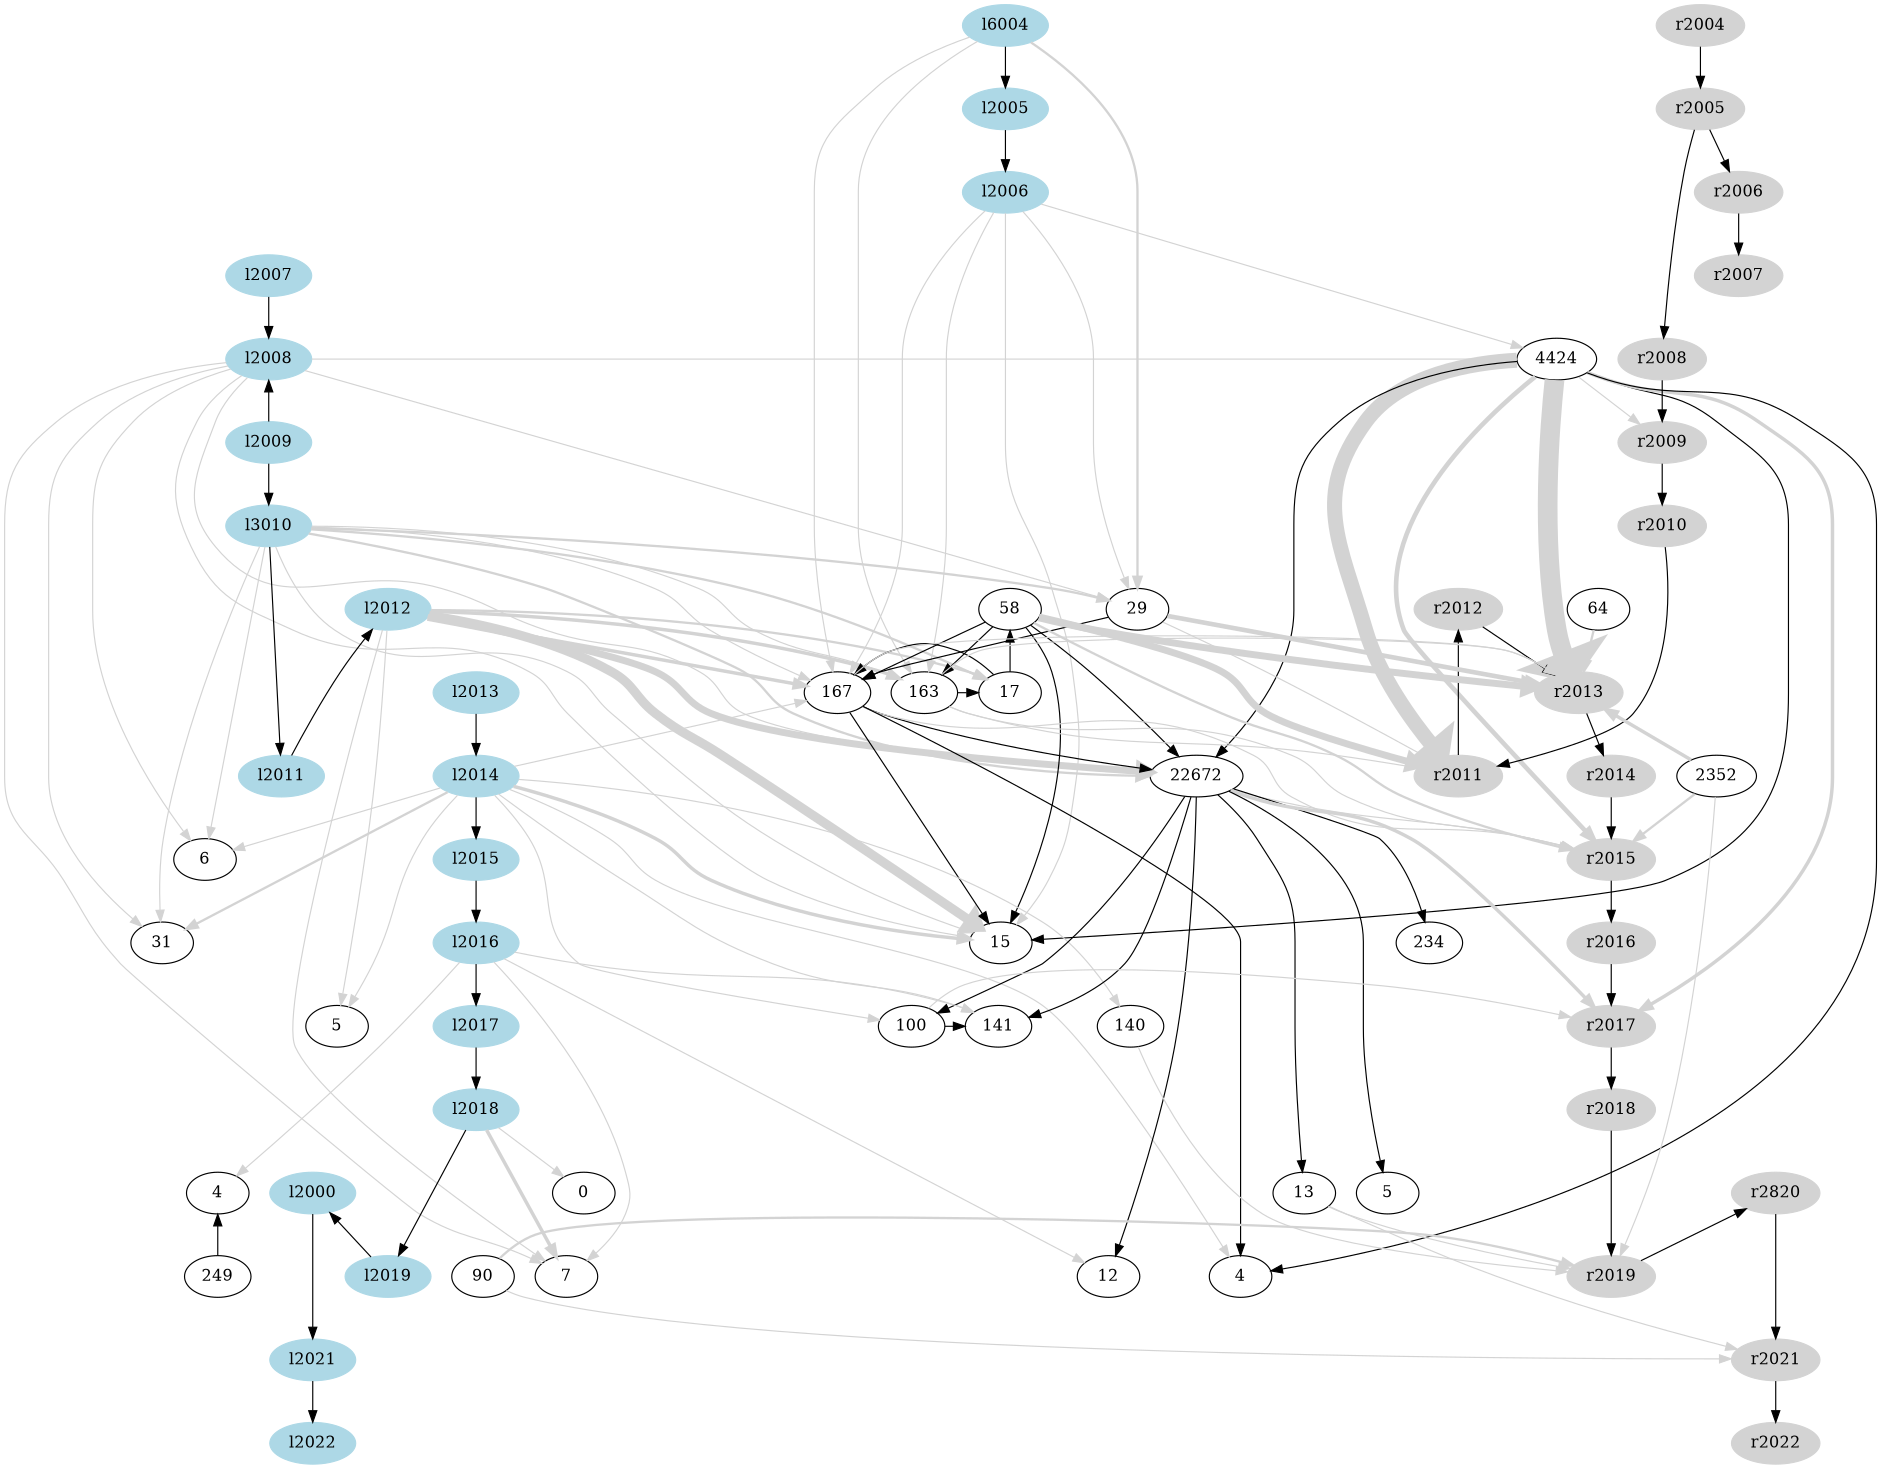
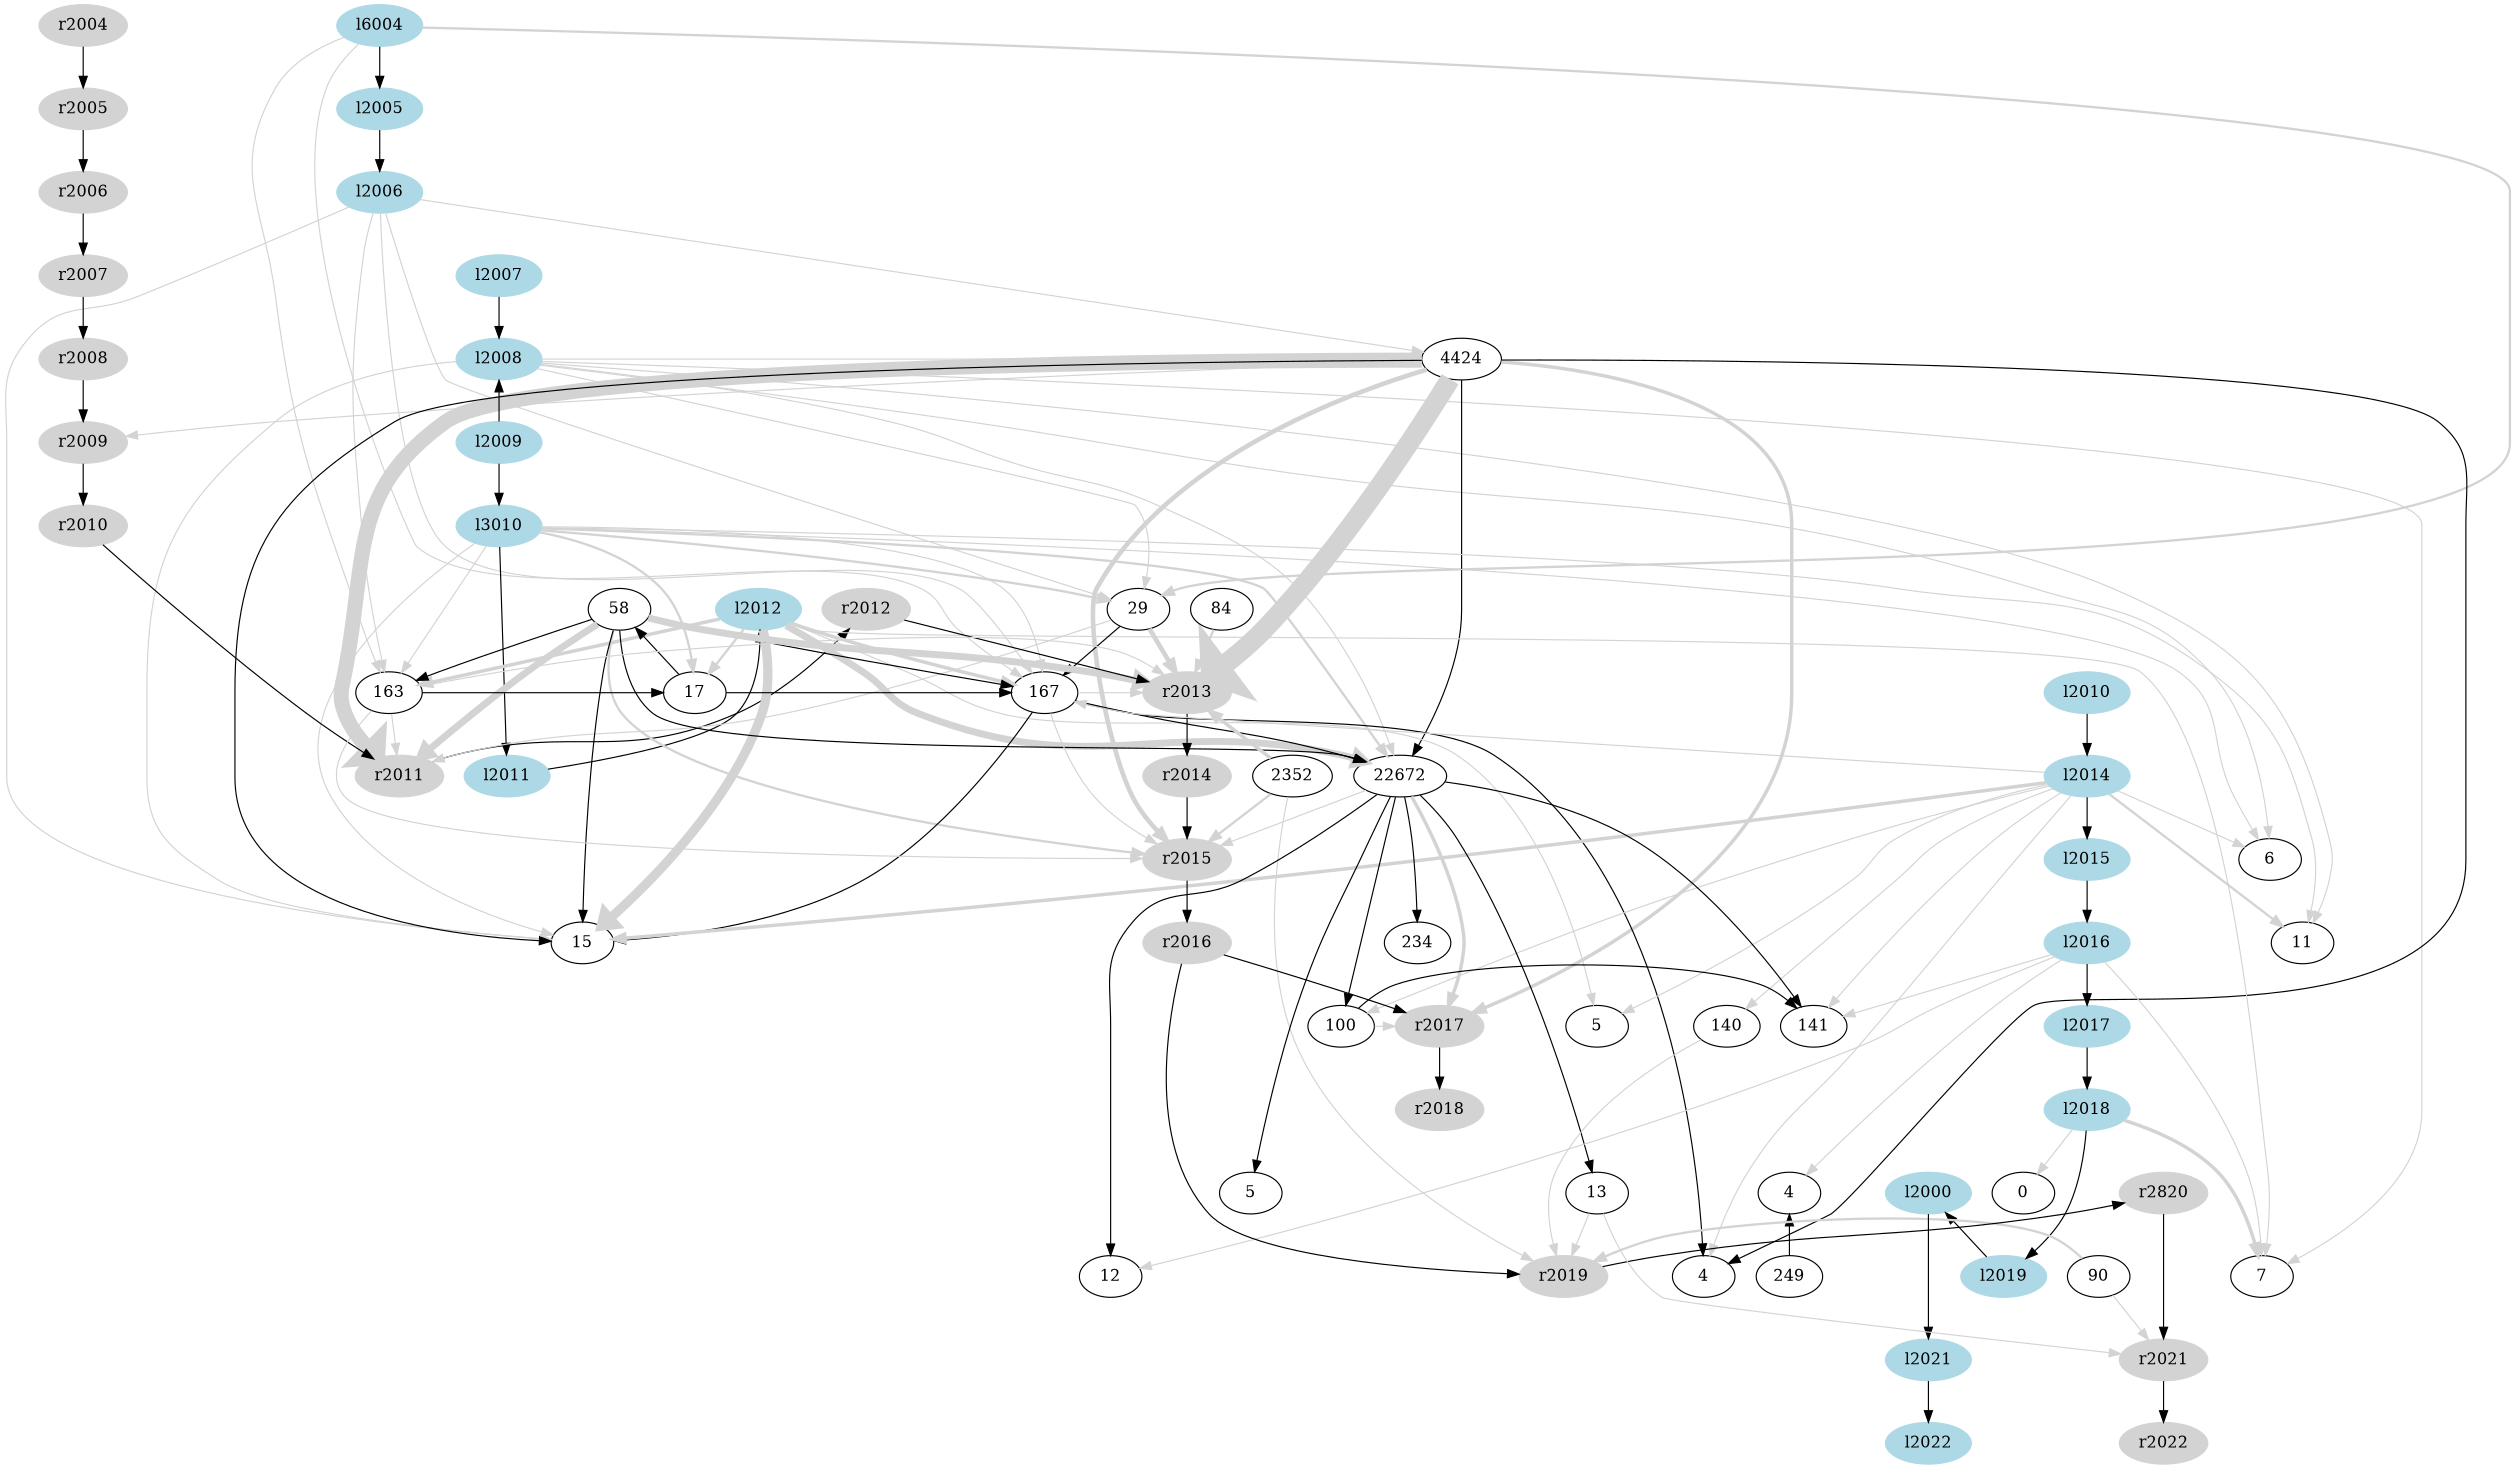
  digraph {
    node [style=filled]
    edge [weight=1 color=lightgray]
    n1 [color=lightblue label=l6004]
    r2004 [color=lightgrey]
    l2005 [color=lightblue]
    r2005 [color=lightgrey]
    l2006 [color=lightblue]
    r2006 [color=lightgrey]
    l2007 [color=lightblue]
    r2007 [color=lightgrey]
    l2008 [color=lightblue]
    n10 [label=4424 style=""]
    r2008 [color=lightgrey]
    l2009 [color=lightblue]
    r2009 [color=lightgrey]
    n14 [color=lightblue label=l3010]
    r2010 [color=lightgrey]
    l2011 [color=lightblue]
    r2011 [color=lightgrey]
    l2012 [color=lightblue]
-   n19 [label=64 style=""]
+   n19 [label=84 style=""]
    n20 [label=29 style=""]
    n21 [label=58 style=""]
    r2012 [color=lightgrey]
    l2018 [color=lightblue]
    r2018 [color=lightgrey]
-   l2013 [color=lightblue]
+   l2013 [color=lightblue label=l2010]
    n26 [label=17 style=""]
    n27 [label=167 style=""]
    n28 [label=163 style=""]
    r2013 [color=lightgrey]
    l2014 [color=lightblue]
    n31 [label=2352 style=""]
    n32 [label=22672 style=""]
    r2014 [color=lightgrey]
    l2015 [color=lightblue]
    n35 [label=6 style=""]
    r2015 [color=lightgrey]
    l2016 [color=lightblue]
    n38 [label=15 style=""]
    n39 [label=234 style=""]
-   n40 [label=31 style=""]
+   n40 [label=11 style=""]
    r2016 [color=lightgrey]
    l2017 [color=lightblue]
    n43 [label=100 style=""]
    n44 [label=141 style=""]
    n45 [label=140 style=""]
    n46 [label=5 style=""]
    r2017 [color=lightgrey]
    l2019 [color=lightblue]
    n49 [label=7 style=""]
    n50 [label=4 style=""]
    n51 [label=249 style=""]
    n52 [label=90 style=""]
    n53 [label=12 style=""]
    r2019 [color=lightgrey]
    n55 [color=lightblue label=l2000]
    n56 [label=0 style=""]
    n57 [label=13 style=""]
    n58 [label=5 style=""]
    n59 [label=4 style=""]
    n60 [color=lightgrey label=r2820]
    l2021 [color=lightblue]
    r2021 [color=lightgrey]
    l2022 [color=lightblue]
    r2022 [color=lightgrey]
    subgraph sub_1 {
      rank=same
      n1
      r2004
    }
    subgraph sub_2 {
      rank=same
      l2005
      r2005
    }
    subgraph sub_3 {
      rank=same
      l2006
      r2006
    }
    subgraph sub_4 {
      rank=same
      l2007
      r2007
    }
    subgraph sub_5 {
      rank=same
      l2008
      n10
      r2008
    }
    subgraph sub_6 {
      rank=same
      l2009
      r2009
    }
    subgraph sub_7 {
      rank=same
      n14
      r2010
    }
    subgraph sub_8 {
      rank=same
      l2011
      r2011
    }
    subgraph sub_9 {
      rank=same
      l2012
      n19
      n20
      n21
      r2012
    }
    subgraph sub_10 {
      rank=same
      l2018
      r2018
    }
    subgraph sub_11 {
      rank=same
      l2013
      n26
      n27
      n28
      r2013
    }
    subgraph sub_12 {
      rank=same
      l2014
      n31
      n32
      r2014
    }
    subgraph sub_13 {
      rank=same
      l2015
      n35
      r2015
    }
    subgraph sub_14 {
      rank=same
      l2016
      n38
      n39
      n40
      r2016
    }
    subgraph sub_15 {
      rank=same
      l2017
      n43
      n44
      n45
      n46
      r2017
    }
    subgraph sub_16 {
      rank=same
      l2019
      n49
      n50
      n51
      n52
      n53
      r2019
    }
    subgraph sub_17 {
      rank=same
      n55
      n56
      n57
      n58
      n59
      n60
    }
    subgraph sub_18 {
      rank=same
      l2021
      r2021
    }
    subgraph sub_19 {
      rank=same
      l2022
      r2022
    }
    subgraph sub_20 {
      n10
      n19
      n20
      n21
      n26
      n27
      n28
      n31
      n32
      n35
      n38
      n39
      n40
      n43
      n44
      n45
      n46
      n49
      n50
      n51
      n52
      n53
      n56
      n57
      n58
      n59
    }
    subgraph sub_21 {
      color=lightgrey
      label=left
      style=filled
      n1
      l2005
      l2006
      l2007
      l2008
      l2009
      n14
      l2011
      l2012
      l2018
      l2013
      l2014
      l2015
      l2016
      l2017
      l2019
      n55
      l2021
      l2022
    }
    subgraph sub_22 {
      color=lightgrey
      label=right
      style=filled
      r2004
      r2005
      r2006
      r2007
      r2008
      r2009
      r2010
      r2011
      r2012
      r2018
      r2013
      r2014
      r2015
      r2016
      r2017
      r2019
      n60
      r2021
      r2022
    }
    n1 -> l2005 [weight=10000 color=""]
    n1 -> n20 [penwidth=2 weight=2]
    n1 -> n27 [penwidth=1]
    n1 -> n28 [penwidth=1]
    r2004 -> r2005 [weight=10000 color=""]
    l2005 -> l2006 [weight=10000 color=""]
    r2005 -> r2006 [weight=10000 color=""]
    l2006 -> n10 [penwidth=1]
    l2006 -> n20 [penwidth=1]
    l2006 -> n27 [penwidth=1]
    l2006 -> n28 [penwidth=1]
    l2006 -> n38 [penwidth=1]
    r2006 -> r2007 [weight=10000 color=""]
    l2007 -> l2008 [weight=10000 color=""]
-   r2005 -> r2008 [weight=10000 color=""]
+   r2007 -> r2008 [weight=10000 color=""]
    l2008 -> n10 [penwidth=1]
    l2008 -> n20 [penwidth=1]
    l2008 -> n32 [penwidth=1]
    l2008 -> n35 [penwidth=1]
    l2008 -> n38 [penwidth=1]
    l2008 -> n40 [penwidth=1]
    l2008 -> n49 [penwidth=1]
    n10 -> r2009 [penwidth=1]
    n10 -> r2011 [penwidth=13 weight=13]
    n10 -> r2013 [penwidth=17 weight=17]
    n10 -> n32 [weight=500 color=""]
    n10 -> r2015 [penwidth=4 weight=4]
    n10 -> n38 [weight=500 color=""]
    n10 -> r2017 [penwidth=3 weight=3]
    n10 -> n50 [weight=500 color=""]
    r2008 -> r2009 [weight=10000 color=""]
    l2009 -> l2008 [weight=10000 color=""]
    l2009 -> n14 [weight=10000 color=""]
    r2009 -> r2010 [weight=10000 color=""]
    n14 -> l2011 [weight=10000 color=""]
    n14 -> n20 [penwidth=2 weight=2]
    n14 -> n26 [penwidth=2 weight=2]
    n14 -> n27 [penwidth=1]
    n14 -> n28 [penwidth=1]
    n14 -> n32 [penwidth=2 weight=2]
    n14 -> n35 [penwidth=1]
    n14 -> n38 [penwidth=1]
    n14 -> n40 [penwidth=1]
    r2010 -> r2011 [weight=10000 color=""]
    l2011 -> l2012 [weight=10000 color=""]
    r2011 -> r2012 [weight=10000 color=""]
    l2012 -> n26 [penwidth=2 weight=2]
    l2012 -> n27 [penwidth=3 weight=3]
    l2012 -> n28 [penwidth=3 weight=3]
    l2012 -> n32 [penwidth=6 weight=6]
    l2012 -> n38 [penwidth=8 weight=8]
    l2012 -> n46 [penwidth=1]
    l2012 -> n49 [penwidth=1]
    n19 -> r2013 [penwidth=2 weight=2]
    n20 -> r2011 [penwidth=1]
    n20 -> n27 [weight=500 color=""]
    n20 -> r2013 [penwidth=4 weight=4]
    n21 -> r2011 [penwidth=6 weight=6]
    n21 -> n27 [weight=500 color=""]
    n21 -> n28 [weight=500 color=""]
    n21 -> r2013 [penwidth=6 weight=6]
    n21 -> n32 [weight=500 color=""]
    n21 -> r2015 [penwidth=2 weight=2]
    n21 -> n38 [weight=500 color=""]
    r2012 -> r2013 [weight=10000 color=""]
    l2018 -> l2019 [weight=10000 color=""]
    l2018 -> n49 [penwidth=3 weight=3]
    l2018 -> n56 [penwidth=1]
-   r2018 -> r2019 [weight=10000 color=""]
+   r2016 -> r2019 [weight=10000 color=""]
    l2013 -> l2014 [weight=10000 color=""]
    n26 -> n21 [weight=500 color=""]
    n26 -> n27 [weight=500 color=""]
    n27 -> r2013 [penwidth=1]
    n27 -> n32 [weight=500 color=""]
    n27 -> r2015 [penwidth=1]
    n27 -> n38 [weight=500 color=""]
    n27 -> n50 [weight=500 color=""]
    n28 -> r2011 [penwidth=1]
    n28 -> n26 [weight=500 color=""]
    n28 -> r2013 [penwidth=1]
    n28 -> r2015 [penwidth=1]
    r2013 -> r2014 [weight=10000 color=""]
    l2014 -> n27 [penwidth=1]
    l2014 -> l2015 [weight=10000 color=""]
    l2014 -> n35 [penwidth=1]
    l2014 -> n38 [penwidth=3 weight=3]
    l2014 -> n40 [penwidth=2 weight=2]
    l2014 -> n43 [penwidth=1]
    l2014 -> n44 [penwidth=1]
    l2014 -> n45 [penwidth=1]
    l2014 -> n46 [penwidth=1]
    l2014 -> n50 [penwidth=1]
    n31 -> r2013 [penwidth=3 weight=3]
    n31 -> r2015 [penwidth=2 weight=2]
    n31 -> r2019 [penwidth=1]
    n32 -> r2015 [penwidth=1]
    n32 -> n39 [weight=500 color=""]
    n32 -> n43 [weight=500 color=""]
    n32 -> n44 [weight=500 color=""]
    n32 -> r2017 [penwidth=3 weight=3]
    n32 -> n53 [weight=500 color=""]
    n32 -> n57 [weight=500 color=""]
    n32 -> n58 [weight=500 color=""]
    r2014 -> r2015 [weight=10000 color=""]
    l2015 -> l2016 [weight=10000 color=""]
    r2015 -> r2016 [weight=10000 color=""]
    l2016 -> l2017 [weight=10000 color=""]
    l2016 -> n44 [penwidth=1]
    l2016 -> n49 [penwidth=1]
    l2016 -> n53 [penwidth=1]
    l2016 -> n59 [penwidth=1]
    r2016 -> r2017 [weight=10000 color=""]
    l2017 -> l2018 [weight=10000 color=""]
    n43 -> n44 [weight=500 color=""]
    n43 -> r2017 [penwidth=1]
    n45 -> r2019 [penwidth=1]
    r2017 -> r2018 [weight=10000 color=""]
    l2019 -> n55 [weight=10000 color=""]
    n51 -> n59 [weight=500 color=""]
    n52 -> r2019 [penwidth=2 weight=2]
    n52 -> r2021 [penwidth=1]
    r2019 -> n60 [weight=10000 color=""]
    n55 -> l2021 [weight=10000 color=""]
    n57 -> r2019 [penwidth=1]
    n57 -> r2021 [penwidth=1]
    n60 -> r2021 [weight=10000 color=""]
    l2021 -> l2022 [weight=10000 color=""]
    r2021 -> r2022 [weight=10000 color=""]
  }
